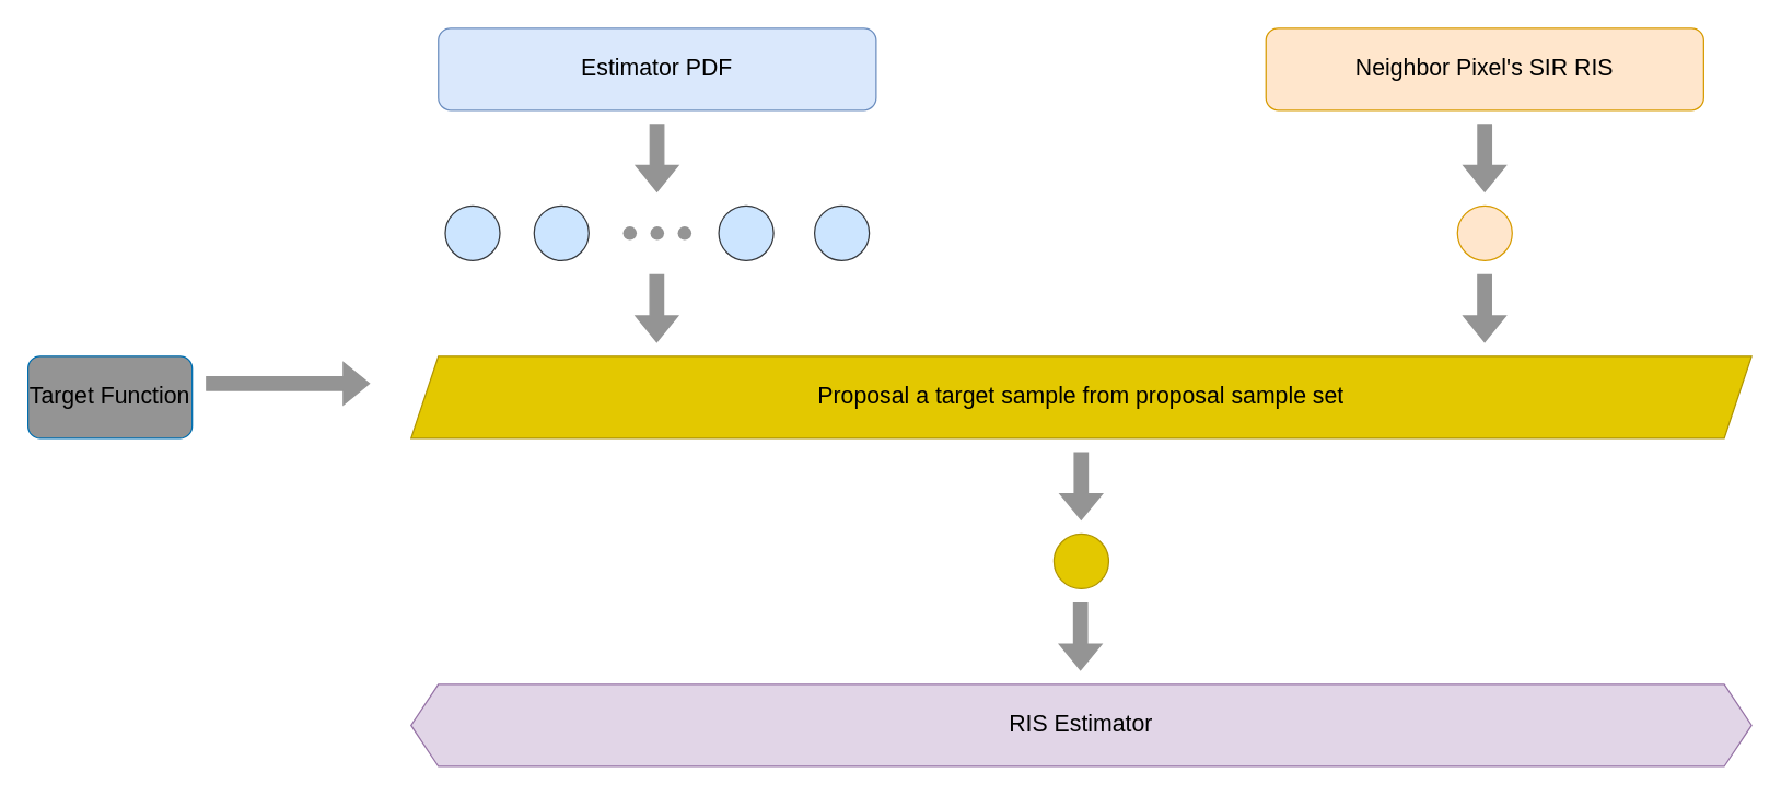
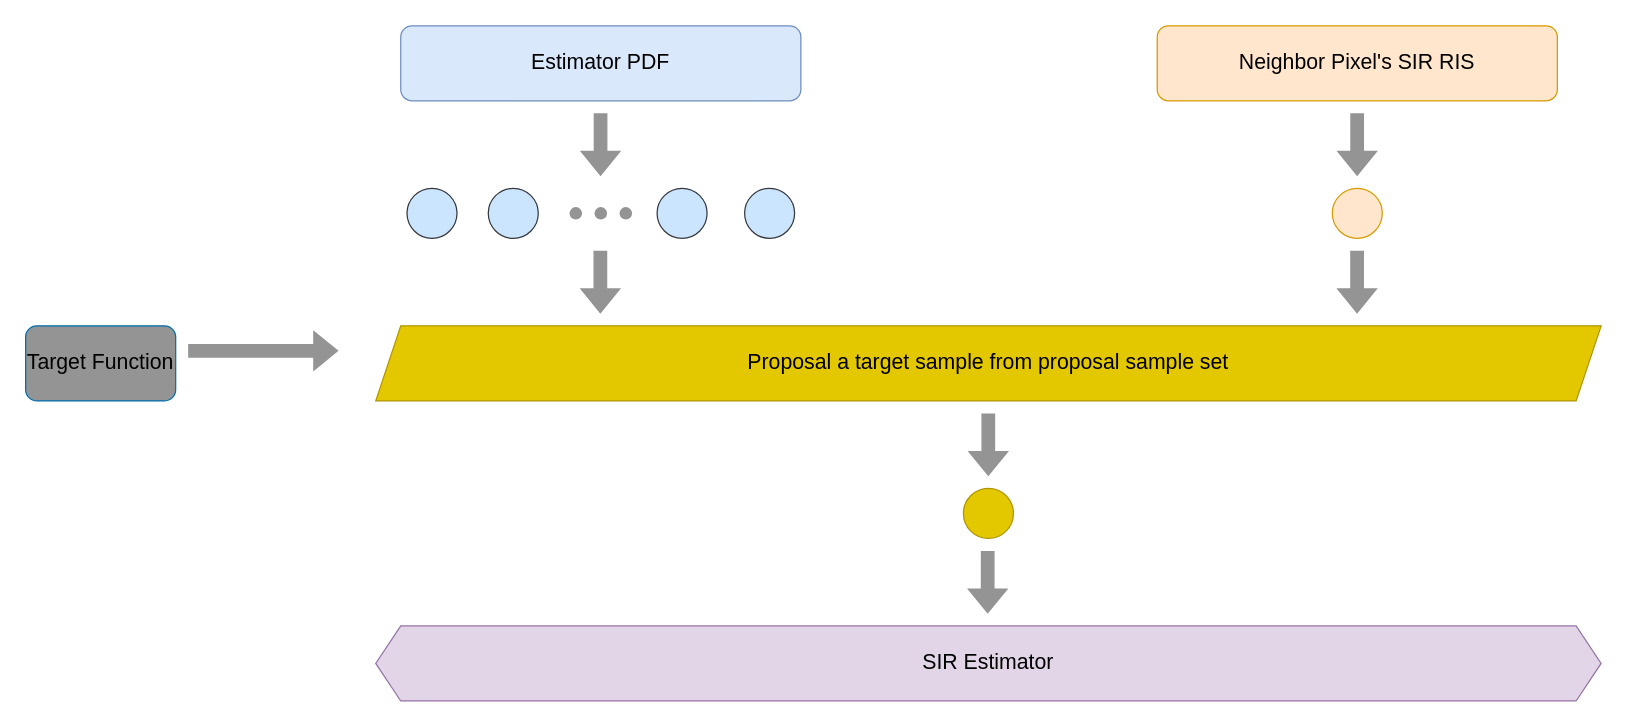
  <mxCell id="0" />
  <mxCell id="1" parent="0" />
  <mxCell id="2" value="&lt;font style=&quot;font-size: 17px;&quot;&gt;Estimator PDF&lt;/font&gt;" style="rounded=1;whiteSpace=wrap;html=1;fillColor=#dae8fc;strokeColor=#6c8ebf;" parent="1" vertex="1"><mxGeometry x="320" y="20" width="320" height="60" as="geometry" /></mxCell>
  <mxCell id="3" value="" style="ellipse;whiteSpace=wrap;html=1;fillColor=#cce5ff;strokeColor=#36393d;" parent="1" vertex="1"><mxGeometry x="325" y="150" width="40" height="40" as="geometry" /></mxCell>
  <mxCell id="4" value="" style="shape=flexArrow;endArrow=classic;html=1;rounded=0;strokeColor=#949494;fillColor=#949494;" parent="1" edge="1"><mxGeometry width="50" height="50" relative="1" as="geometry"><mxPoint x="479.8" y="90" as="sourcePoint" /><mxPoint x="479.8" y="140" as="targetPoint" /></mxGeometry></mxCell>
  <mxCell id="5" value="" style="ellipse;whiteSpace=wrap;html=1;fillColor=#cce5ff;strokeColor=#36393d;" parent="1" vertex="1"><mxGeometry x="390" y="150" width="40" height="40" as="geometry" /></mxCell>
  <mxCell id="6" value="" style="ellipse;whiteSpace=wrap;html=1;fillColor=#cce5ff;strokeColor=#36393d;" parent="1" vertex="1"><mxGeometry x="595" y="150" width="40" height="40" as="geometry" /></mxCell>
  <mxCell id="7" value="" style="ellipse;whiteSpace=wrap;html=1;fillColor=#cce5ff;strokeColor=#36393d;" parent="1" vertex="1"><mxGeometry x="525" y="150" width="40" height="40" as="geometry" /></mxCell>
  <mxCell id="8" value="&lt;font style=&quot;font-size: 17px;&quot; color=&quot;#000000&quot;&gt;Target Function&lt;/font&gt;" style="rounded=1;whiteSpace=wrap;html=1;fillColor=#949494;strokeColor=#006EAF;fontColor=#ffffff;" parent="1" vertex="1"><mxGeometry x="20" y="260" width="120" height="60" as="geometry" /></mxCell>
  <mxCell id="9" value="" style="ellipse;whiteSpace=wrap;html=1;fillColor=#949494;strokeColor=none;" parent="1" vertex="1"><mxGeometry x="455" y="165" width="10" height="10" as="geometry" /></mxCell>
  <mxCell id="10" value="" style="ellipse;whiteSpace=wrap;html=1;fillColor=#949494;strokeColor=none;" parent="1" vertex="1"><mxGeometry x="475" y="165" width="10" height="10" as="geometry" /></mxCell>
  <mxCell id="11" value="" style="ellipse;whiteSpace=wrap;html=1;fillColor=#949494;strokeColor=none;" parent="1" vertex="1"><mxGeometry x="495" y="165" width="10" height="10" as="geometry" /></mxCell>
  <mxCell id="12" value="" style="shape=flexArrow;endArrow=classic;html=1;rounded=0;strokeColor=#949494;fillColor=#949494;" parent="1" edge="1"><mxGeometry width="50" height="50" relative="1" as="geometry"><mxPoint x="479.64" y="200" as="sourcePoint" /><mxPoint x="479.64" y="250" as="targetPoint" /></mxGeometry></mxCell>
  <mxCell id="13" value="" style="ellipse;whiteSpace=wrap;html=1;fillColor=#ffe6cc;strokeColor=#d79b00;" parent="1" vertex="1"><mxGeometry x="1065" y="150" width="40" height="40" as="geometry" /></mxCell>
  <mxCell id="14" value="" style="shape=flexArrow;endArrow=classic;html=1;rounded=0;strokeColor=#949494;fillColor=#949494;" parent="1" edge="1"><mxGeometry width="50" height="50" relative="1" as="geometry"><mxPoint x="1084.9" y="90" as="sourcePoint" /><mxPoint x="1084.9" y="140" as="targetPoint" /></mxGeometry></mxCell>
  <mxCell id="15" value="" style="shape=flexArrow;endArrow=classic;html=1;rounded=0;strokeColor=#949494;fillColor=#949494;" parent="1" edge="1"><mxGeometry width="50" height="50" relative="1" as="geometry"><mxPoint x="1084.84" y="200" as="sourcePoint" /><mxPoint x="1084.84" y="250" as="targetPoint" /></mxGeometry></mxCell>
  <mxCell id="16" value="&lt;span style=&quot;font-size: 17px;&quot;&gt;Proposal a target sample from proposal sample set&lt;/span&gt;" style="shape=parallelogram;perimeter=parallelogramPerimeter;whiteSpace=wrap;html=1;fixedSize=1;fontColor=#000000;fillColor=#e3c800;strokeColor=#B09500;" parent="1" vertex="1"><mxGeometry x="300" y="260" width="980" height="60" as="geometry" /></mxCell>
  <mxCell id="17" value="" style="shape=flexArrow;endArrow=classic;html=1;rounded=0;fontColor=#000000;strokeColor=#949494;fillColor=#949494;fillStyle=solid;gradientColor=none;" parent="1" edge="1"><mxGeometry width="50" height="50" relative="1" as="geometry"><mxPoint x="150" y="280" as="sourcePoint" /><mxPoint x="270" y="280" as="targetPoint" /></mxGeometry></mxCell>
- <mxCell id="18" value="&lt;font style=&quot;font-size: 17px;&quot;&gt;RIS Estimator&lt;/font&gt;" style="shape=hexagon;perimeter=hexagonPerimeter2;whiteSpace=wrap;html=1;fixedSize=1;fillColor=#e1d5e7;strokeColor=#9673a6;" parent="1" vertex="1"><mxGeometry x="300" y="500" width="980" height="60" as="geometry" /></mxCell>
+ <mxCell id="18" value="&lt;font style=&quot;font-size: 17px;&quot;&gt;SIR Estimator&lt;/font&gt;" style="shape=hexagon;perimeter=hexagonPerimeter2;whiteSpace=wrap;html=1;fixedSize=1;fillColor=#e1d5e7;strokeColor=#9673a6;" parent="1" vertex="1"><mxGeometry x="300" y="500" width="980" height="60" as="geometry" /></mxCell>
  <mxCell id="19" value="" style="ellipse;whiteSpace=wrap;html=1;fillColor=#e3c800;strokeColor=#B09500;fontColor=#000000;" parent="1" vertex="1"><mxGeometry x="770" y="390" width="40" height="40" as="geometry" /></mxCell>
  <mxCell id="20" value="" style="shape=flexArrow;endArrow=classic;html=1;rounded=0;strokeColor=#949494;fillColor=#949494;" parent="1" edge="1"><mxGeometry width="50" height="50" relative="1" as="geometry"><mxPoint x="789.9" y="330" as="sourcePoint" /><mxPoint x="789.9" y="380" as="targetPoint" /></mxGeometry></mxCell>
  <mxCell id="21" value="" style="shape=flexArrow;endArrow=classic;html=1;rounded=0;strokeColor=#949494;fillColor=#949494;" parent="1" edge="1"><mxGeometry width="50" height="50" relative="1" as="geometry"><mxPoint x="789.41" y="440" as="sourcePoint" /><mxPoint x="789.41" y="490" as="targetPoint" /></mxGeometry></mxCell>
  <mxCell id="22" value="&lt;font style=&quot;font-size: 17px;&quot;&gt;Neighbor Pixel's SIR RIS&lt;/font&gt;" style="rounded=1;whiteSpace=wrap;html=1;fillColor=#ffe6cc;strokeColor=#d79b00;" parent="1" vertex="1"><mxGeometry x="925" y="20" width="320" height="60" as="geometry" /></mxCell>
